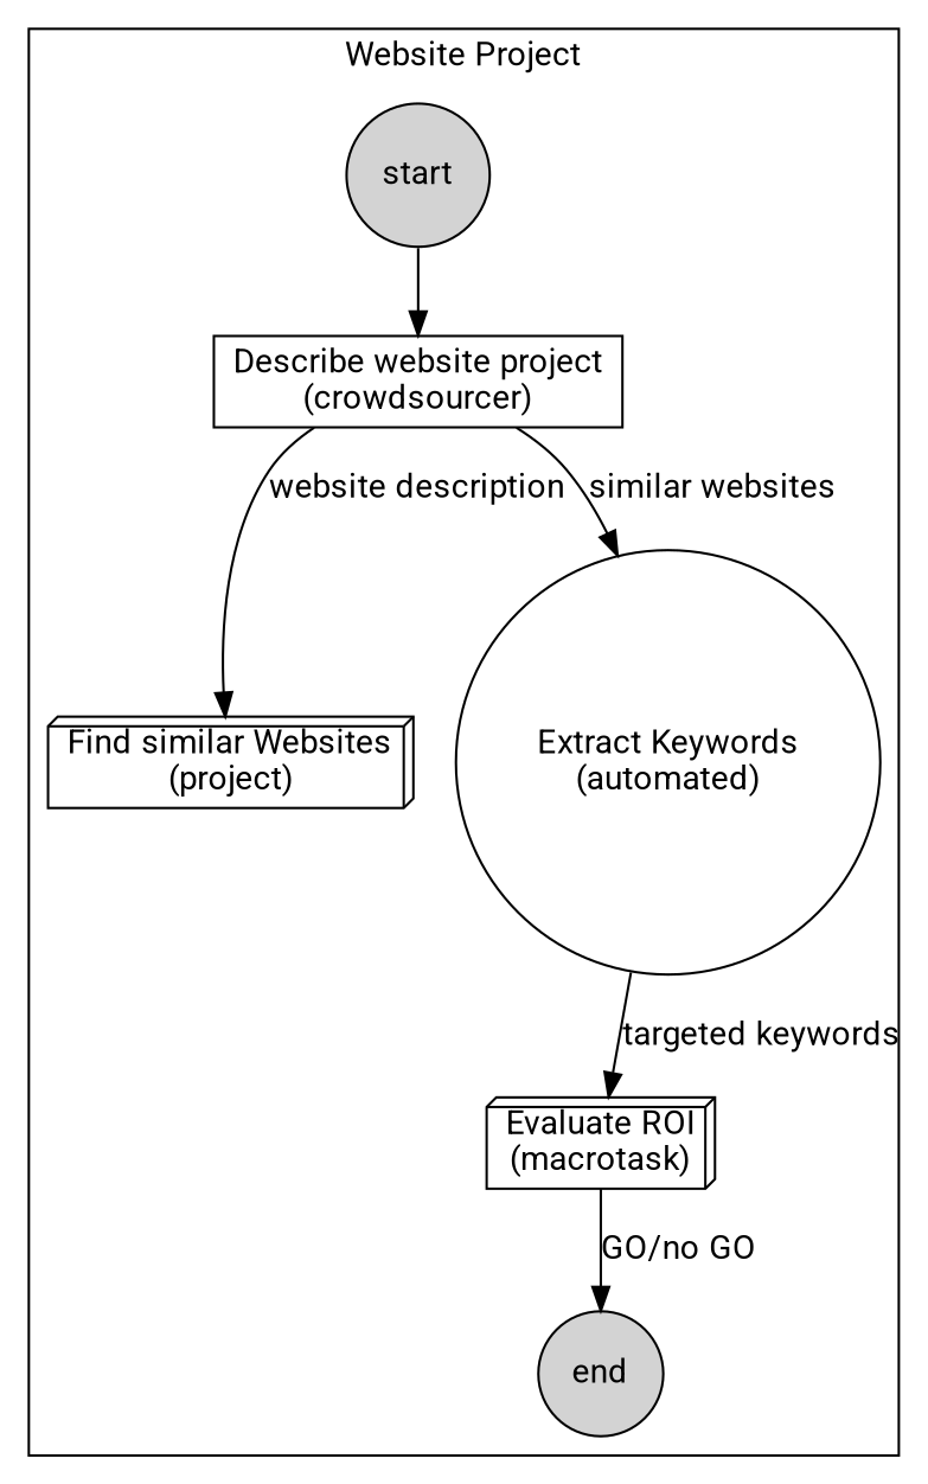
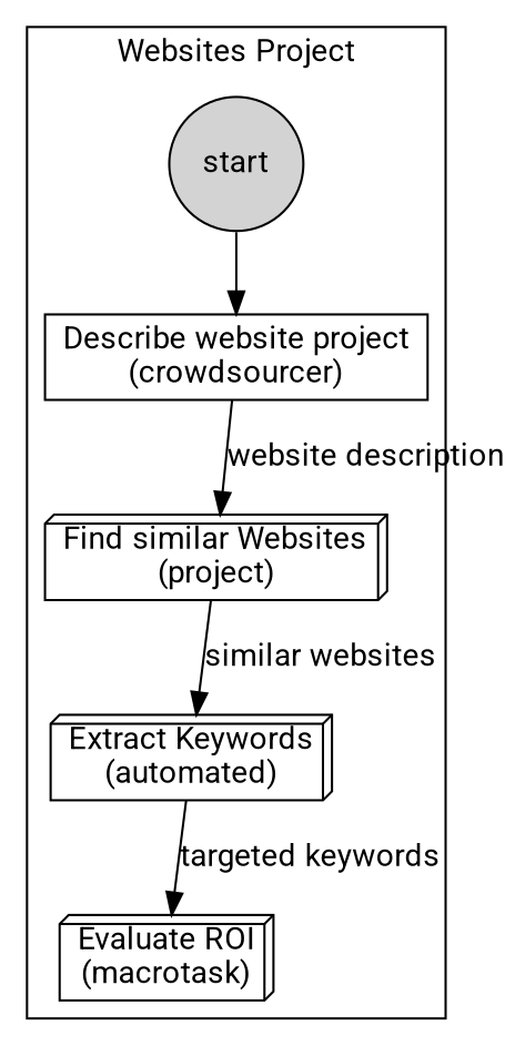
  digraph {
    fontname=Roboto
    node [fontname=Roboto shape=box3d]
    edge [fontname=Roboto]
    start [shape=circle style=filled]
    n2 [label="Describe website project\n(crowdsourcer)" shape=box]
    n3 [label="Find similar Websites\n(project)"]
-   n4 [label="Extract Keywords\n(automated)" shape=circle]
+   n4 [label="Extract Keywords\n(automated)"]
    n5 [label="Evaluate ROI\n(macrotask)"]
-   n6 [label=end shape=circle style=filled]
    subgraph cluster_1 {
-     label="Website Project"
+     label="Websites Project"
      start
      n2
      n3
      n4
      n5
-     n6
    }
    start -> n2
    n2 -> n3 [label="website description"]
-   n2 -> n4 [label="similar websites"]
+   n3 -> n4 [label="similar websites"]
    n4 -> n5 [label="targeted keywords"]
-   n5 -> n6 [label="GO/no GO"]
  }
